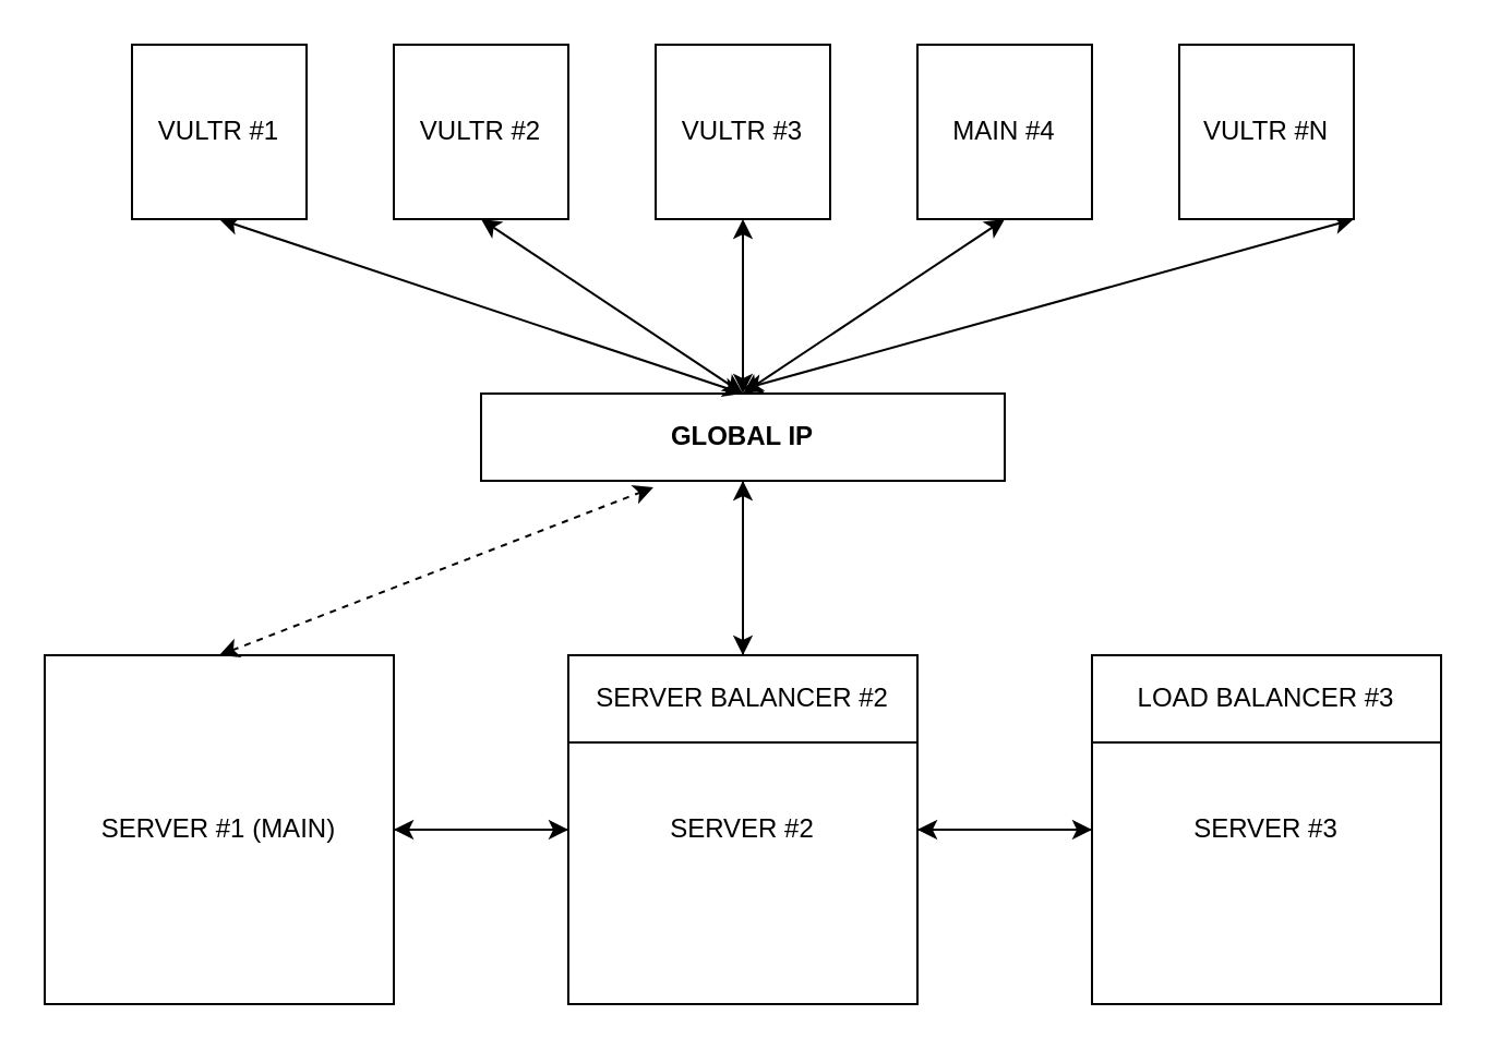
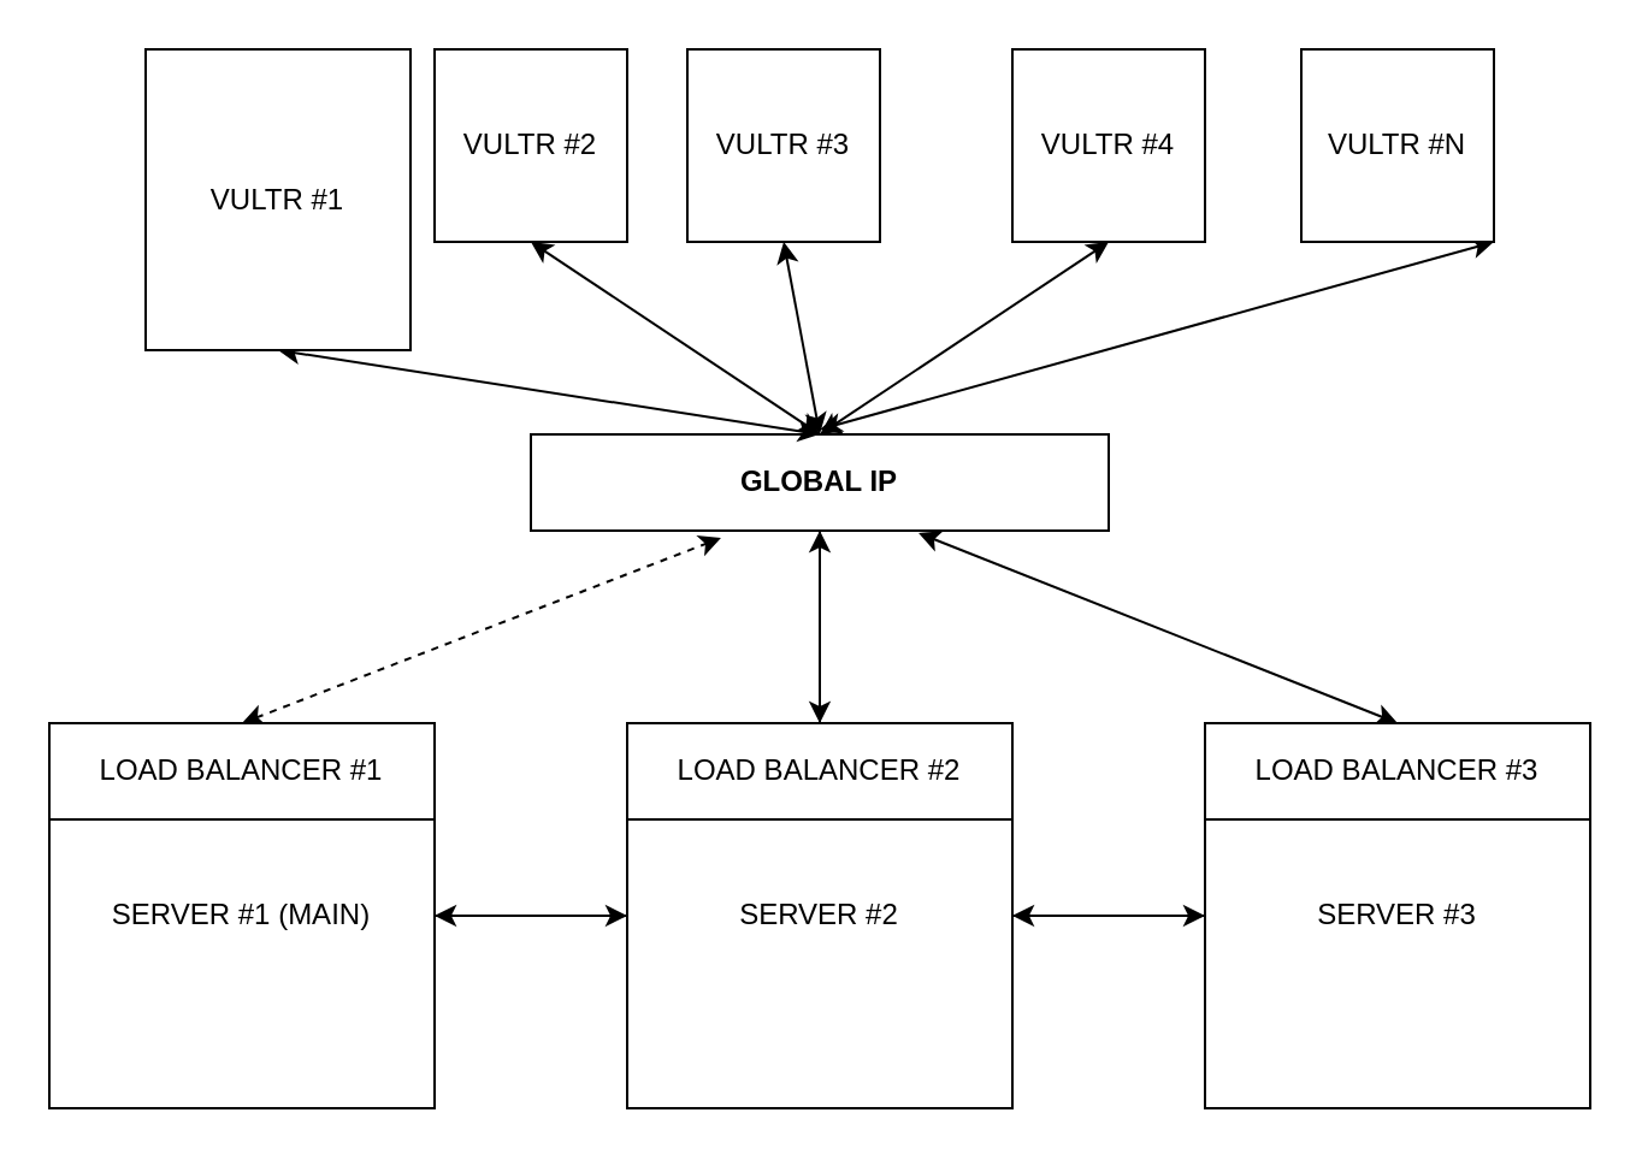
  <mxCell id="0" />
  <mxCell id="1" parent="0" />
  <mxCell id="2" style="edgeStyle=orthogonalEdgeStyle;rounded=0;orthogonalLoop=1;jettySize=auto;html=1;entryX=0.5;entryY=0;entryDx=0;entryDy=0;" edge="1" parent="1" source="12" target="5"><mxGeometry relative="1" as="geometry" /></mxCell>
  <mxCell id="3" style="edgeStyle=orthogonalEdgeStyle;rounded=0;orthogonalLoop=1;jettySize=auto;html=1;entryX=0;entryY=0.5;entryDx=0;entryDy=0;" edge="1" parent="1" source="5" target="9"><mxGeometry relative="1" as="geometry" /></mxCell>
  <mxCell id="4" style="edgeStyle=orthogonalEdgeStyle;rounded=0;orthogonalLoop=1;jettySize=auto;html=1;" edge="1" parent="1" source="5"><mxGeometry relative="1" as="geometry"><mxPoint x="180" y="380" as="targetPoint" /></mxGeometry></mxCell>
  <mxCell id="5" value="SERVER #2" style="whiteSpace=wrap;html=1;aspect=fixed;" vertex="1" parent="1"><mxGeometry x="260" y="300" width="160" height="160" as="geometry" /></mxCell>
  <mxCell id="6" style="edgeStyle=orthogonalEdgeStyle;rounded=0;orthogonalLoop=1;jettySize=auto;html=1;entryX=0;entryY=0.5;entryDx=0;entryDy=0;" edge="1" parent="1" source="7" target="5"><mxGeometry relative="1" as="geometry" /></mxCell>
  <mxCell id="7" value="SERVER #1 (MAIN)" style="whiteSpace=wrap;html=1;aspect=fixed;" vertex="1" parent="1"><mxGeometry x="20" y="300" width="160" height="160" as="geometry" /></mxCell>
  <mxCell id="8" style="edgeStyle=orthogonalEdgeStyle;rounded=0;orthogonalLoop=1;jettySize=auto;html=1;" edge="1" parent="1" source="9" target="5"><mxGeometry relative="1" as="geometry" /></mxCell>
  <mxCell id="9" value="SERVER #3" style="whiteSpace=wrap;html=1;aspect=fixed;" vertex="1" parent="1"><mxGeometry x="500" y="300" width="160" height="160" as="geometry" /></mxCell>
  <mxCell id="10" value="" style="endArrow=classic;startArrow=classic;html=1;entryX=0.329;entryY=1.075;entryDx=0;entryDy=0;entryPerimeter=0;exitX=0.5;exitY=0;exitDx=0;exitDy=0;dashed=1;" edge="1" parent="1" source="7" target="12"><mxGeometry width="50" height="50" relative="1" as="geometry"><mxPoint x="20" y="410" as="sourcePoint" /><mxPoint x="70" y="360" as="targetPoint" /></mxGeometry></mxCell>
+ <mxCell id="11" value="" style="endArrow=classic;startArrow=classic;html=1;entryX=0.5;entryY=0;entryDx=0;entryDy=0;exitX=0.671;exitY=1.025;exitDx=0;exitDy=0;exitPerimeter=0;" edge="1" parent="1" source="12" target="9"><mxGeometry width="50" height="50" relative="1" as="geometry"><mxPoint x="380" y="102" as="sourcePoint" /><mxPoint x="70" y="360" as="targetPoint" /></mxGeometry></mxCell>
  <mxCell id="12" value="GLOBAL IP" style="rounded=0;whiteSpace=wrap;html=1;fontStyle=1" vertex="1" parent="1"><mxGeometry x="220" y="180" width="240" height="40" as="geometry" /></mxCell>
  <mxCell id="13" style="edgeStyle=orthogonalEdgeStyle;rounded=0;orthogonalLoop=1;jettySize=auto;html=1;" edge="1" parent="1" source="5" target="12"><mxGeometry relative="1" as="geometry"><mxPoint x="340" y="100" as="targetPoint" /><mxPoint x="340" y="300" as="sourcePoint" /></mxGeometry></mxCell>
  <mxCell id="14" value="" style="endArrow=classic;startArrow=classic;html=1;entryX=0.5;entryY=1;entryDx=0;entryDy=0;" edge="1" parent="1"><mxGeometry width="50" height="50" relative="1" as="geometry"><mxPoint x="340" y="178" as="sourcePoint" /><mxPoint x="620" y="100" as="targetPoint" /></mxGeometry></mxCell>
  <mxCell id="15" value="" style="endArrow=classic;startArrow=classic;html=1;entryX=0.5;entryY=1;entryDx=0;entryDy=0;exitX=0.5;exitY=0;exitDx=0;exitDy=0;" edge="1" parent="1" source="12" target="21"><mxGeometry width="50" height="50" relative="1" as="geometry"><mxPoint x="-20" y="530" as="sourcePoint" /><mxPoint x="260" y="100" as="targetPoint" /></mxGeometry></mxCell>
  <mxCell id="16" value="" style="endArrow=classic;startArrow=classic;html=1;entryX=0.5;entryY=1;entryDx=0;entryDy=0;exitX=0.5;exitY=0;exitDx=0;exitDy=0;" edge="1" parent="1" source="12" target="22"><mxGeometry width="50" height="50" relative="1" as="geometry"><mxPoint x="-20" y="530" as="sourcePoint" /><mxPoint x="140" y="100" as="targetPoint" /></mxGeometry></mxCell>
  <mxCell id="17" value="" style="endArrow=classic;startArrow=classic;html=1;entryX=0.5;entryY=1;entryDx=0;entryDy=0;exitX=0.5;exitY=0;exitDx=0;exitDy=0;" edge="1" parent="1" source="12" target="23"><mxGeometry width="50" height="50" relative="1" as="geometry"><mxPoint x="-20" y="530" as="sourcePoint" /><mxPoint x="20" y="100" as="targetPoint" /></mxGeometry></mxCell>
- <mxCell id="19" value="SERVER BALANCER #2" style="rounded=0;whiteSpace=wrap;html=1;" vertex="1" parent="1"><mxGeometry x="260" y="300" width="160" height="40" as="geometry" /></mxCell>
+ <mxCell id="18" value="LOAD BALANCER #1" style="rounded=0;whiteSpace=wrap;html=1;" vertex="1" parent="1"><mxGeometry x="20" y="300" width="160" height="40" as="geometry" /></mxCell>
+ <mxCell id="19" value="LOAD BALANCER #2" style="rounded=0;whiteSpace=wrap;html=1;" vertex="1" parent="1"><mxGeometry x="260" y="300" width="160" height="40" as="geometry" /></mxCell>
  <mxCell id="20" value="LOAD BALANCER #3" style="rounded=0;whiteSpace=wrap;html=1;" vertex="1" parent="1"><mxGeometry x="500" y="300" width="160" height="40" as="geometry" /></mxCell>
- <mxCell id="21" value="VULTR #3" style="whiteSpace=wrap;html=1;aspect=fixed;" vertex="1" parent="1"><mxGeometry x="300" y="20" width="80" height="80" as="geometry" /></mxCell>
+ <mxCell id="21" value="VULTR #3" style="whiteSpace=wrap;html=1;aspect=fixed;" vertex="1" parent="1"><mxGeometry x="285" y="20" width="80" height="80" as="geometry" /></mxCell>
  <mxCell id="22" value="VULTR #2" style="whiteSpace=wrap;html=1;aspect=fixed;" vertex="1" parent="1"><mxGeometry x="180" y="20" width="80" height="80" as="geometry" /></mxCell>
- <mxCell id="23" value="VULTR #1" style="whiteSpace=wrap;html=1;aspect=fixed;" vertex="1" parent="1"><mxGeometry x="60" y="20" width="80" height="80" as="geometry" /></mxCell>
- <mxCell id="24" value="MAIN #4" style="whiteSpace=wrap;html=1;aspect=fixed;" vertex="1" parent="1"><mxGeometry x="420" y="20" width="80" height="80" as="geometry" /></mxCell>
+ <mxCell id="23" value="VULTR #1" style="whiteSpace=wrap;html=1;aspect=fixed;" vertex="1" parent="1"><mxGeometry x="60" y="20" width="110" height="125" as="geometry" /></mxCell>
+ <mxCell id="24" value="VULTR #4" style="whiteSpace=wrap;html=1;aspect=fixed;" vertex="1" parent="1"><mxGeometry x="420" y="20" width="80" height="80" as="geometry" /></mxCell>
  <mxCell id="25" value="VULTR #N" style="whiteSpace=wrap;html=1;aspect=fixed;" vertex="1" parent="1"><mxGeometry x="540" y="20" width="80" height="80" as="geometry" /></mxCell>
  <mxCell id="26" value="" style="endArrow=classic;startArrow=classic;html=1;entryX=0.5;entryY=1;entryDx=0;entryDy=0;" edge="1" parent="1" target="24"><mxGeometry width="50" height="50" relative="1" as="geometry"><mxPoint x="340" y="180" as="sourcePoint" /><mxPoint x="70" y="480" as="targetPoint" /></mxGeometry></mxCell>
